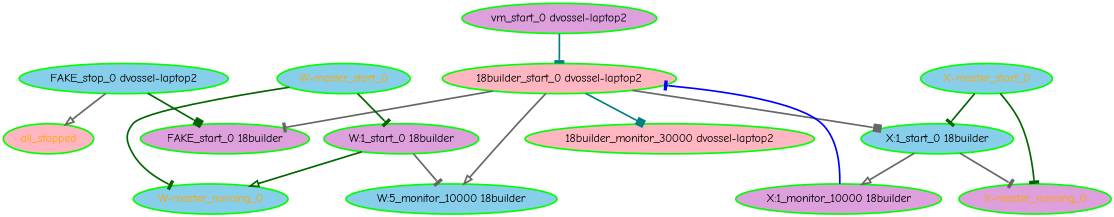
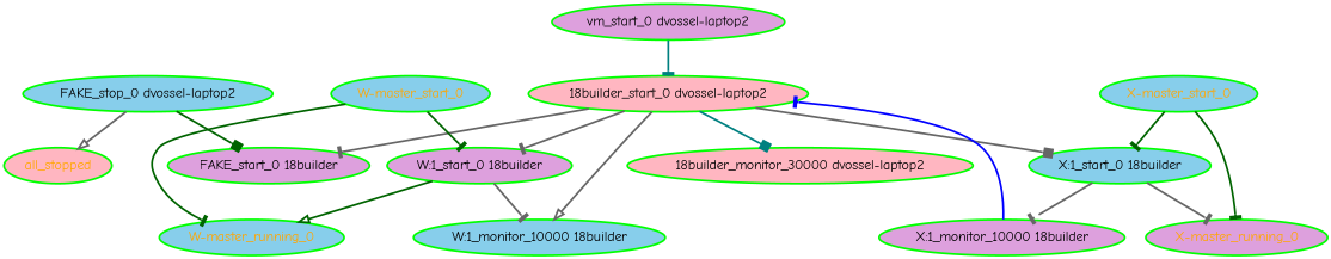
  digraph {
    fontname="Comic Neue"
    node [color=green fillcolor=skyblue fontcolor=black fontname="Comic Neue" style="bold,filled"]
    edge [arrowhead=tee color=gray40 fontname="Comic Neue" style=bold]
    "18builder_monitor_30000 dvossel-laptop2" [fillcolor=lightpink]
    "18builder_start_0 dvossel-laptop2" [fillcolor=lightpink]
    "FAKE_start_0 18builder" [fillcolor=plum]
-   "W:1_monitor_10000 18builder" [label="W:5_monitor_10000 18builder"]
+   "W:1_monitor_10000 18builder"
    "W:1_start_0 18builder" [fillcolor=plum]
    "X:1_start_0 18builder"
    "W-master_running_0" [fontcolor=orange]
    "X:1_monitor_10000 18builder" [fillcolor=plum]
    "X-master_running_0" [fillcolor=plum fontcolor=orange]
    "FAKE_stop_0 dvossel-laptop2"
    all_stopped [fillcolor=lightpink fontcolor=orange]
    "W-master_start_0" [fontcolor=orange]
    "X-master_start_0" [fontcolor=orange]
    "vm_start_0 dvossel-laptop2" [fillcolor=plum]
    "18builder_start_0 dvossel-laptop2" -> "18builder_monitor_30000 dvossel-laptop2" [arrowhead=box color=teal]
    "18builder_start_0 dvossel-laptop2" -> "FAKE_start_0 18builder"
    "18builder_start_0 dvossel-laptop2" -> "W:1_monitor_10000 18builder" [arrowhead=onormal]
+   "18builder_start_0 dvossel-laptop2" -> "W:1_start_0 18builder"
    "18builder_start_0 dvossel-laptop2" -> "X:1_start_0 18builder" [arrowhead=box]
    "W:1_start_0 18builder" -> "W:1_monitor_10000 18builder"
    "W:1_start_0 18builder" -> "W-master_running_0" [arrowhead=onormal color=darkgreen]
-   "X:1_start_0 18builder" -> "X:1_monitor_10000 18builder" [arrowhead=onormal]
+   "X:1_start_0 18builder" -> "X:1_monitor_10000 18builder"
    "X:1_start_0 18builder" -> "X-master_running_0"
    "X:1_monitor_10000 18builder" -> "18builder_start_0 dvossel-laptop2" [color=blue]
    "FAKE_stop_0 dvossel-laptop2" -> "FAKE_start_0 18builder" [arrowhead=box color=darkgreen]
    "FAKE_stop_0 dvossel-laptop2" -> all_stopped [arrowhead=onormal]
    "W-master_start_0" -> "W:1_start_0 18builder" [color=darkgreen]
    "W-master_start_0" -> "W-master_running_0" [color=darkgreen]
    "X-master_start_0" -> "X:1_start_0 18builder" [color=darkgreen]
    "X-master_start_0" -> "X-master_running_0" [color=darkgreen]
    "vm_start_0 dvossel-laptop2" -> "18builder_start_0 dvossel-laptop2" [color=teal]
  }
